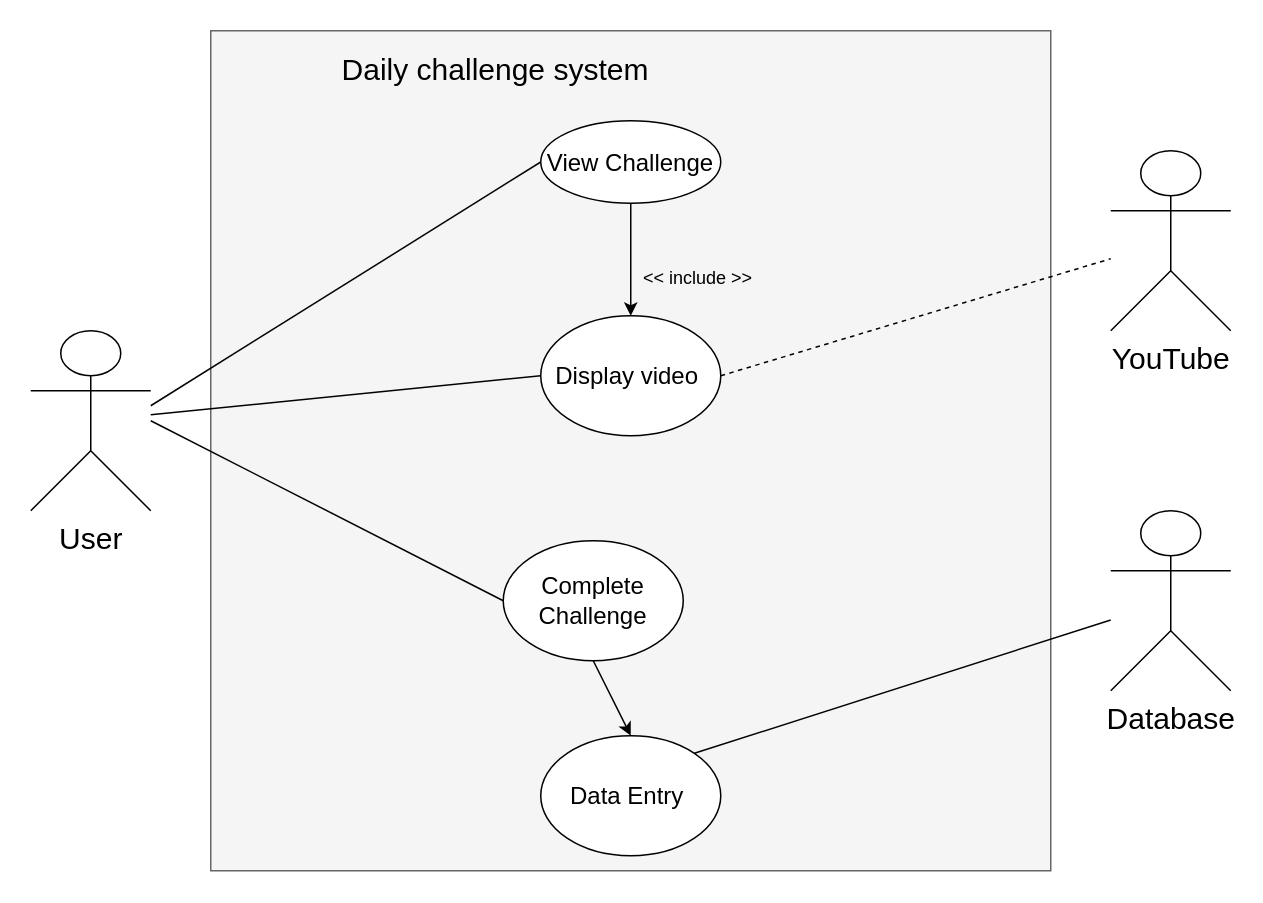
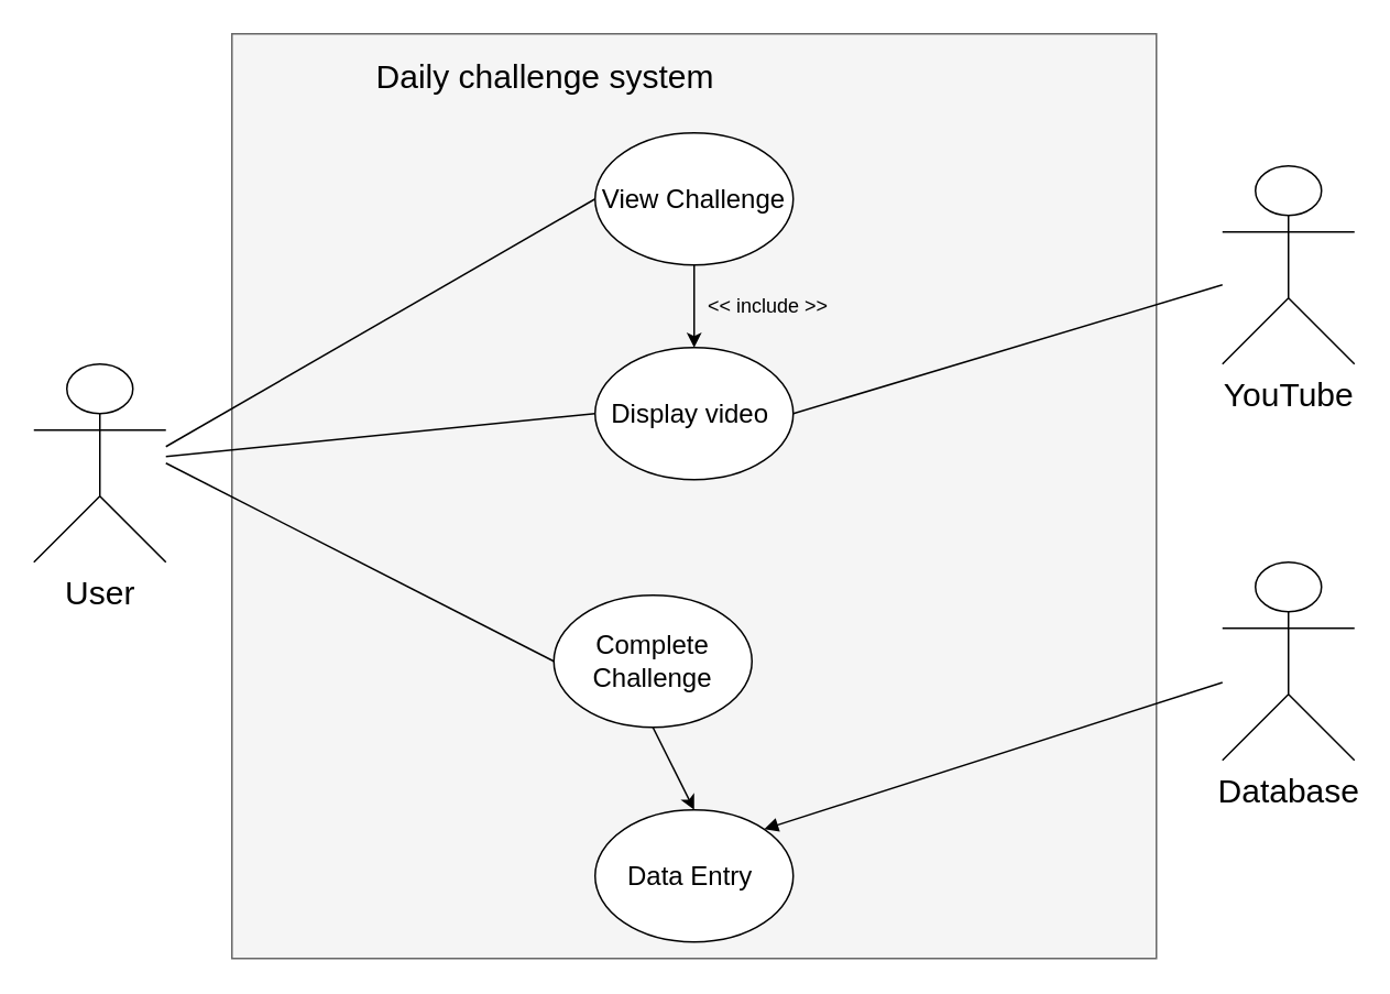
  <mxCell id="0" />
  <mxCell id="1" parent="0" />
  <mxCell id="2" value="&lt;font style=&quot;font-size: 20px;&quot;&gt;User&lt;/font&gt;" style="shape=umlActor;verticalLabelPosition=bottom;verticalAlign=top;html=1;outlineConnect=0;" parent="1" vertex="1"><mxGeometry x="20" y="220" width="80" height="120" as="geometry" /></mxCell>
  <mxCell id="3" value="" style="whiteSpace=wrap;html=1;aspect=fixed;connectable=1;resizable=1;resizeWidth=0;resizeHeight=0;fillColor=#f5f5f5;fontColor=#333333;strokeColor=#666666;" parent="1" vertex="1"><mxGeometry x="140" y="20" width="560" height="560" as="geometry" /></mxCell>
- <mxCell id="4" value="&lt;font style=&quot;font-size: 16px;&quot;&gt;View Challenge&lt;/font&gt;" style="ellipse;whiteSpace=wrap;html=1;" parent="1" vertex="1"><mxGeometry x="360" y="80" width="120" height="55" as="geometry" /></mxCell>
+ <mxCell id="4" value="&lt;font style=&quot;font-size: 16px;&quot;&gt;View Challenge&lt;/font&gt;" style="ellipse;whiteSpace=wrap;html=1;" parent="1" vertex="1"><mxGeometry x="360" y="80" width="120" height="80" as="geometry" /></mxCell>
  <mxCell id="5" value="&lt;font style=&quot;font-size: 16px;&quot;&gt;Display video&amp;nbsp;&lt;/font&gt;" style="ellipse;whiteSpace=wrap;html=1;" parent="1" vertex="1"><mxGeometry x="360" y="210" width="120" height="80" as="geometry" /></mxCell>
  <mxCell id="6" value="&lt;font style=&quot;font-size: 16px;&quot;&gt;Complete Challenge&lt;/font&gt;" style="ellipse;whiteSpace=wrap;html=1;" parent="1" vertex="1"><mxGeometry x="335" y="360" width="120" height="80" as="geometry" /></mxCell>
  <mxCell id="7" value="&lt;font style=&quot;font-size: 16px;&quot;&gt;Data Entry&amp;nbsp;&lt;/font&gt;" style="ellipse;whiteSpace=wrap;html=1;" parent="1" vertex="1"><mxGeometry x="360" y="490" width="120" height="80" as="geometry" /></mxCell>
  <mxCell id="8" value="YouTube&lt;br&gt;" style="shape=umlActor;verticalLabelPosition=bottom;verticalAlign=top;html=1;outlineConnect=0;fontSize=20;" parent="1" vertex="1"><mxGeometry x="740" y="100" width="80" height="120" as="geometry" /></mxCell>
  <mxCell id="9" value="Database" style="shape=umlActor;verticalLabelPosition=bottom;verticalAlign=top;html=1;outlineConnect=0;fontSize=20;" parent="1" vertex="1"><mxGeometry x="740" y="340" width="80" height="120" as="geometry" /></mxCell>
  <mxCell id="10" value="" style="endArrow=none;html=1;rounded=0;fontSize=20;entryX=0;entryY=0.5;entryDx=0;entryDy=0;" parent="1" target="4" edge="1"><mxGeometry width="50" height="50" relative="1" as="geometry"><mxPoint x="100" y="270" as="sourcePoint" /><mxPoint x="430" y="290" as="targetPoint" /></mxGeometry></mxCell>
  <mxCell id="11" value="" style="endArrow=none;html=1;rounded=0;fontSize=20;entryX=0;entryY=0.5;entryDx=0;entryDy=0;" parent="1" target="6" edge="1"><mxGeometry width="50" height="50" relative="1" as="geometry"><mxPoint x="100" y="280" as="sourcePoint" /><mxPoint x="430" y="290" as="targetPoint" /></mxGeometry></mxCell>
  <mxCell id="12" value="" style="endArrow=none;html=1;rounded=0;fontSize=20;entryX=0;entryY=0.5;entryDx=0;entryDy=0;" parent="1" source="2" target="5" edge="1"><mxGeometry width="50" height="50" relative="1" as="geometry"><mxPoint x="380" y="340" as="sourcePoint" /><mxPoint x="430" y="290" as="targetPoint" /></mxGeometry></mxCell>
- <mxCell id="13" value="" style="endArrow=none;html=1;rounded=0;fontSize=20;exitX=1;exitY=0.5;exitDx=0;exitDy=0;dashed=1;" parent="1" source="5" target="8" edge="1"><mxGeometry width="50" height="50" relative="1" as="geometry"><mxPoint x="380" y="340" as="sourcePoint" /><mxPoint x="430" y="290" as="targetPoint" /></mxGeometry></mxCell>
- <mxCell id="14" value="" style="endArrow=none;html=1;rounded=0;fontSize=20;entryX=1;entryY=0;entryDx=0;entryDy=0;" parent="1" source="9" target="7" edge="1"><mxGeometry width="50" height="50" relative="1" as="geometry"><mxPoint x="730" y="430" as="sourcePoint" /><mxPoint x="430" y="290" as="targetPoint" /></mxGeometry></mxCell>
+ <mxCell id="13" value="" style="endArrow=none;html=1;rounded=0;fontSize=20;exitX=1;exitY=0.5;exitDx=0;exitDy=0;" parent="1" source="5" target="8" edge="1"><mxGeometry width="50" height="50" relative="1" as="geometry"><mxPoint x="380" y="340" as="sourcePoint" /><mxPoint x="430" y="290" as="targetPoint" /></mxGeometry></mxCell>
+ <mxCell id="14" value="" style="endArrow=block;html=1;rounded=0;fontSize=20;entryX=1;entryY=0;entryDx=0;entryDy=0;" parent="1" source="9" target="7" edge="1"><mxGeometry width="50" height="50" relative="1" as="geometry"><mxPoint x="730" y="430" as="sourcePoint" /><mxPoint x="430" y="290" as="targetPoint" /></mxGeometry></mxCell>
  <mxCell id="15" value="Daily challenge system" style="text;html=1;strokeColor=none;fillColor=none;align=center;verticalAlign=middle;whiteSpace=wrap;rounded=0;fontSize=20;" parent="1" vertex="1"><mxGeometry x="185" y="30" width="290" height="30" as="geometry" /></mxCell>
  <mxCell id="16" value="" style="endArrow=classic;html=1;rounded=0;entryX=0.5;entryY=0;entryDx=0;entryDy=0;exitX=0.5;exitY=1;exitDx=0;exitDy=0;" edge="1" parent="1" source="6" target="7"><mxGeometry width="50" height="50" relative="1" as="geometry"><mxPoint x="380" y="390" as="sourcePoint" /><mxPoint x="430" y="340" as="targetPoint" /></mxGeometry></mxCell>
  <mxCell id="17" value="" style="endArrow=classic;html=1;rounded=0;exitX=0.5;exitY=1;exitDx=0;exitDy=0;entryX=0.5;entryY=0;entryDx=0;entryDy=0;" edge="1" parent="1" source="4" target="5"><mxGeometry width="50" height="50" relative="1" as="geometry"><mxPoint x="400" y="350" as="sourcePoint" /><mxPoint x="450" y="300" as="targetPoint" /></mxGeometry></mxCell>
  <mxCell id="18" value="&amp;lt;&amp;lt; include &amp;gt;&amp;gt;" style="text;html=1;strokeColor=none;fillColor=none;align=center;verticalAlign=middle;whiteSpace=wrap;rounded=0;" vertex="1" parent="1"><mxGeometry x="400" y="170" width="130" height="30" as="geometry" /></mxCell>
